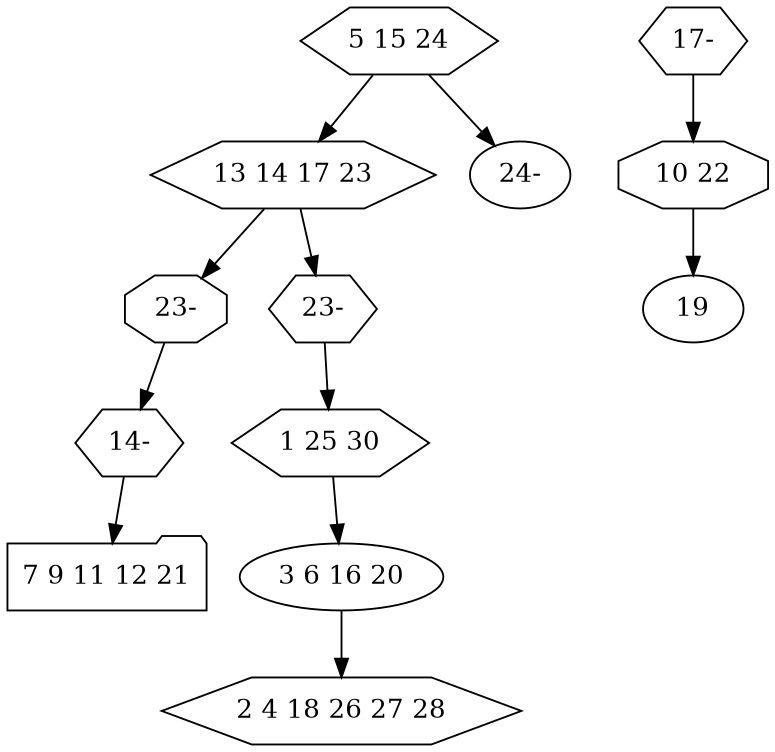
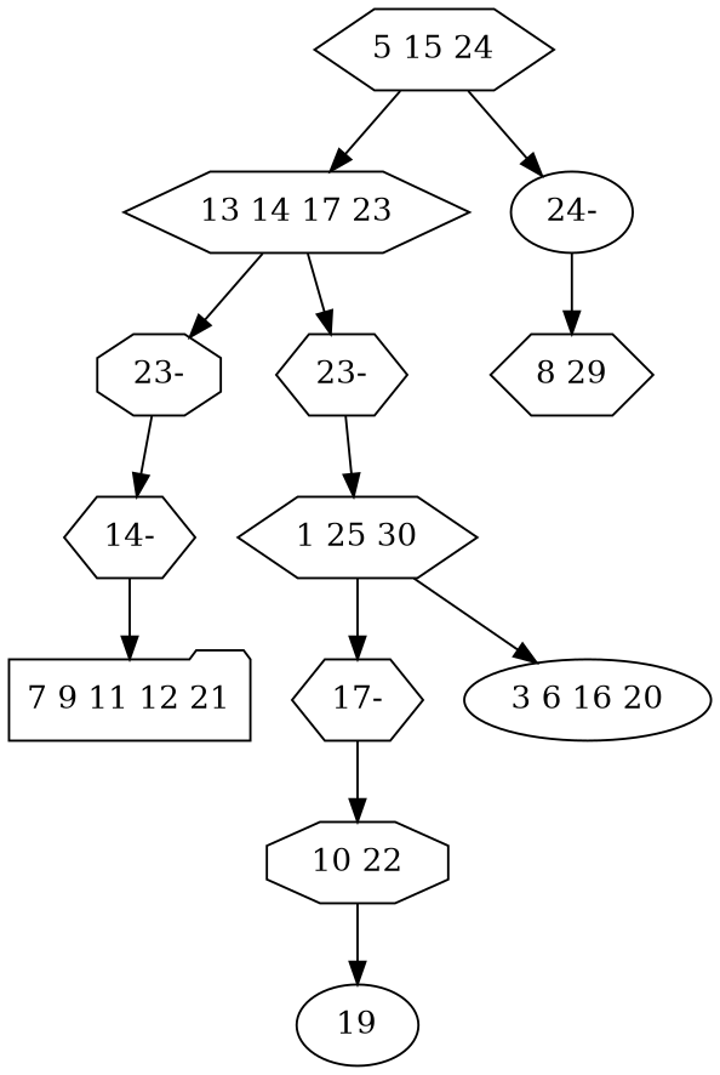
  digraph {
    node [shape=hexagon]
    n1 [label="13 14 17 23"]
    n2 [label="23-" shape=octagon]
    n3 [label="23-"]
    n4 [label="14-"]
    n5 [label="1 25 30"]
    n6 [label="5 15 24"]
    n7 [label="24-" shape=ellipse]
    n8 [label="7 9 11 12 21" shape=folder]
    n9 [label="17-"]
    n10 [label="3 6 16 20" shape=ellipse]
    n11 [label="10 22" shape=octagon]
-   n12 [label="2 4 18 26 27 28"]
    n13 [label=19 shape=ellipse]
+   n14 [label="8 29"]
    n1 -> n2
    n1 -> n3
    n2 -> n4
    n3 -> n5
    n4 -> n8
+   n5 -> n9
    n5 -> n10
    n6 -> n1
    n6 -> n7
+   n7 -> n14
    n9 -> n11
-   n10 -> n12
    n11 -> n13
  }
